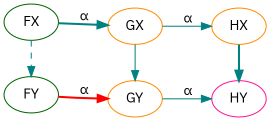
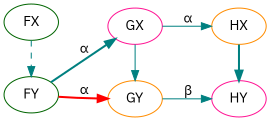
  digraph {
    fontname="IBM Plex Sans"
    rankdir=LR
    node [color=darkgreen fontname="IBM Plex Sans"]
    edge [color=teal fontname="IBM Plex Sans" style=bold]
    FX
    FY
-   GX [color=darkorange]
+   GX [color=deeppink]
    GY [color=darkorange]
    HX [color=darkorange]
    HY [color=deeppink]
    subgraph sub_1 {
      rank=same
      FX
      FY
    }
    subgraph sub_2 {
      rank=same
      GX
      GY
    }
    subgraph sub_3 {
      rank=same
      HX
      HY
    }
    FX -> FY [style=dashed]
-   FX -> GX [label=" α"]
+   FY -> GX [label=" α"]
    FY -> GY [color=red label=" α"]
    GX -> GY [style=solid]
    GX -> HX [label=" α" style=solid]
-   GY -> HY [label=" α" style=solid]
+   GY -> HY [label=" β" style=solid]
    HX -> HY
  }
